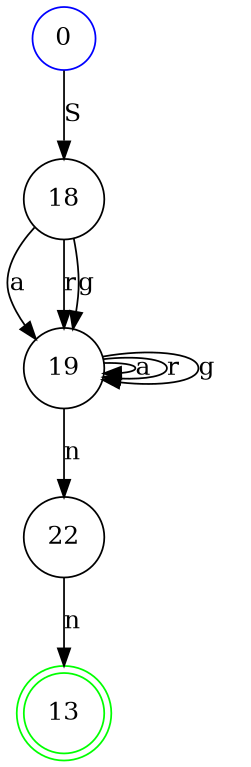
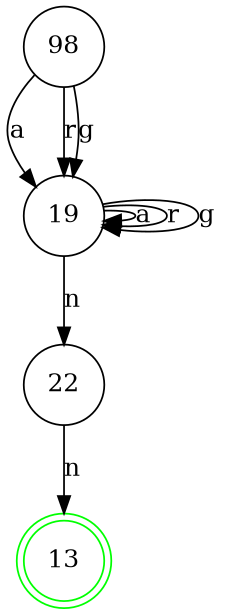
  digraph {
    rankdir=TB
    node [color=black shape=circle]
-   n1 [color=blue label=0]
-   n2 [label=18]
+   n2 [label=98]
    n3 [label=19]
    n4 [label=22]
    n5 [color=green label=13 shape=doublecircle]
-   n1 -> n2 [label=S]
    n2 -> n3 [label=a]
    n2 -> n3 [label=r]
    n2 -> n3 [label=g]
    n3 -> n3 [label=a]
    n3 -> n3 [label=r]
    n3 -> n3 [label=g]
    n3 -> n4 [label=n]
    n4 -> n5 [label=n]
  }
